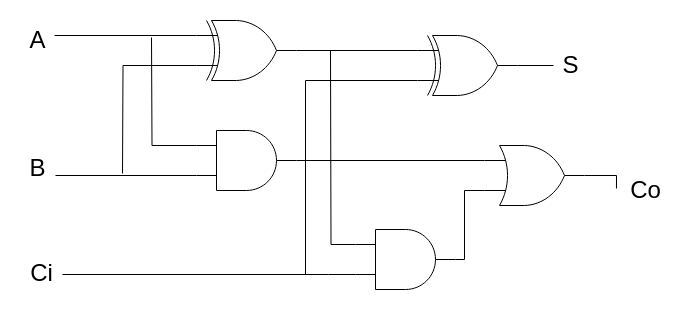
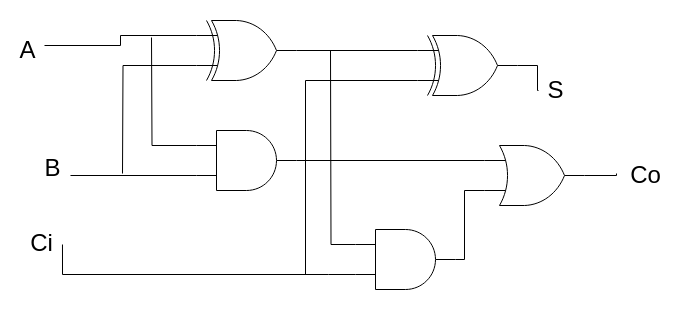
  <mxCell id="0" />
  <mxCell id="1" parent="0" />
  <mxCell id="2" style="edgeStyle=orthogonalEdgeStyle;rounded=0;orthogonalLoop=1;jettySize=auto;html=1;exitX=0;exitY=0.25;exitDx=0;exitDy=0;exitPerimeter=0;entryX=1;entryY=0.375;entryDx=0;entryDy=0;entryPerimeter=0;fontSize=24;endArrow=none;endFill=0;" parent="1" source="4" target="10" edge="1"><mxGeometry relative="1" as="geometry" /></mxCell>
  <mxCell id="3" style="edgeStyle=orthogonalEdgeStyle;rounded=0;orthogonalLoop=1;jettySize=auto;html=1;exitX=0;exitY=0.75;exitDx=0;exitDy=0;exitPerimeter=0;fontSize=24;endArrow=none;endFill=0;" parent="1" source="4" edge="1"><mxGeometry relative="1" as="geometry"><mxPoint x="122" y="173" as="targetPoint" /></mxGeometry></mxCell>
  <mxCell id="4" value="" style="verticalLabelPosition=bottom;shadow=0;dashed=0;align=center;html=1;verticalAlign=top;shape=mxgraph.electrical.logic_gates.logic_gate;operation=xor;" parent="1" vertex="1"><mxGeometry x="196" y="20" width="100" height="60" as="geometry" /></mxCell>
  <mxCell id="5" style="edgeStyle=orthogonalEdgeStyle;rounded=0;orthogonalLoop=1;jettySize=auto;html=1;exitX=0;exitY=0.75;exitDx=0;exitDy=0;exitPerimeter=0;entryX=1.029;entryY=0.675;entryDx=0;entryDy=0;entryPerimeter=0;fontSize=24;endArrow=none;endFill=0;" parent="1" source="7" target="11" edge="1"><mxGeometry relative="1" as="geometry" /></mxCell>
  <mxCell id="6" style="edgeStyle=orthogonalEdgeStyle;rounded=0;orthogonalLoop=1;jettySize=auto;html=1;exitX=0;exitY=0.25;exitDx=0;exitDy=0;exitPerimeter=0;fontSize=24;endArrow=none;endFill=0;" parent="1" source="7" edge="1"><mxGeometry relative="1" as="geometry"><mxPoint x="151" y="37" as="targetPoint" /></mxGeometry></mxCell>
  <mxCell id="7" value="" style="verticalLabelPosition=bottom;shadow=0;dashed=0;align=center;html=1;verticalAlign=top;shape=mxgraph.electrical.logic_gates.logic_gate;operation=and;" parent="1" vertex="1"><mxGeometry x="196" y="130" width="100" height="60" as="geometry" /></mxCell>
- <mxCell id="8" value="&lt;font size=&quot;5&quot;&gt;S&lt;/font&gt;" style="text;html=1;align=center;verticalAlign=middle;resizable=0;points=[];autosize=1;strokeColor=none;fillColor=none;" parent="1" vertex="1"><mxGeometry x="553" y="45" width="34" height="40" as="geometry" /></mxCell>
- <mxCell id="9" value="&lt;font size=&quot;5&quot;&gt;Co&lt;/font&gt;" style="text;html=1;align=center;verticalAlign=middle;resizable=0;points=[];autosize=1;strokeColor=none;fillColor=none;" parent="1" vertex="1"><mxGeometry x="620" y="170" width="49" height="40" as="geometry" /></mxCell>
- <mxCell id="10" value="&lt;font size=&quot;5&quot;&gt;A&lt;/font&gt;" style="text;html=1;align=center;verticalAlign=middle;resizable=0;points=[];autosize=1;strokeColor=none;fillColor=none;" parent="1" vertex="1"><mxGeometry x="20" y="20" width="34" height="40" as="geometry" /></mxCell>
- <mxCell id="11" value="&lt;font size=&quot;5&quot;&gt;B&lt;/font&gt;" style="text;html=1;align=center;verticalAlign=middle;resizable=0;points=[];autosize=1;strokeColor=none;fillColor=none;" parent="1" vertex="1"><mxGeometry x="20" y="148" width="34" height="40" as="geometry" /></mxCell>
- <mxCell id="12" value="&lt;font size=&quot;5&quot;&gt;Ci&lt;/font&gt;" style="text;html=1;align=center;verticalAlign=middle;resizable=0;points=[];autosize=1;strokeColor=none;fillColor=none;" parent="1" vertex="1"><mxGeometry x="20" y="253" width="41" height="40" as="geometry" /></mxCell>
+ <mxCell id="8" value="&lt;font size=&quot;5&quot;&gt;S&lt;/font&gt;" style="text;html=1;align=center;verticalAlign=middle;resizable=0;points=[];autosize=1;strokeColor=none;fillColor=none;" parent="1" vertex="1"><mxGeometry x="538" y="70" width="34" height="40" as="geometry" /></mxCell>
+ <mxCell id="9" value="&lt;font size=&quot;5&quot;&gt;Co&lt;/font&gt;" style="text;html=1;align=center;verticalAlign=middle;resizable=0;points=[];autosize=1;strokeColor=none;fillColor=none;" parent="1" vertex="1"><mxGeometry x="620" y="155" width="49" height="40" as="geometry" /></mxCell>
+ <mxCell id="10" value="&lt;font size=&quot;5&quot;&gt;A&lt;/font&gt;" style="text;html=1;align=center;verticalAlign=middle;resizable=0;points=[];autosize=1;strokeColor=none;fillColor=none;" parent="1" vertex="1"><mxGeometry x="10" y="30" width="34" height="40" as="geometry" /></mxCell>
+ <mxCell id="11" value="&lt;font size=&quot;5&quot;&gt;B&lt;/font&gt;" style="text;html=1;align=center;verticalAlign=middle;resizable=0;points=[];autosize=1;strokeColor=none;fillColor=none;" parent="1" vertex="1"><mxGeometry x="35" y="148" width="34" height="40" as="geometry" /></mxCell>
+ <mxCell id="12" value="&lt;font size=&quot;5&quot;&gt;Ci&lt;/font&gt;" style="text;html=1;align=center;verticalAlign=middle;resizable=0;points=[];autosize=1;strokeColor=none;fillColor=none;" parent="1" vertex="1"><mxGeometry x="20" y="223" width="41" height="40" as="geometry" /></mxCell>
  <mxCell id="13" style="edgeStyle=orthogonalEdgeStyle;rounded=0;orthogonalLoop=1;jettySize=auto;html=1;exitX=0;exitY=0.25;exitDx=0;exitDy=0;exitPerimeter=0;entryX=1;entryY=0.5;entryDx=0;entryDy=0;entryPerimeter=0;fontSize=24;endArrow=none;endFill=0;" parent="1" source="16" target="4" edge="1"><mxGeometry relative="1" as="geometry" /></mxCell>
  <mxCell id="14" style="edgeStyle=orthogonalEdgeStyle;rounded=0;orthogonalLoop=1;jettySize=auto;html=1;exitX=1;exitY=0.5;exitDx=0;exitDy=0;exitPerimeter=0;fontSize=24;endArrow=none;endFill=0;" parent="1" source="16" target="8" edge="1"><mxGeometry relative="1" as="geometry" /></mxCell>
  <mxCell id="15" style="edgeStyle=orthogonalEdgeStyle;rounded=0;orthogonalLoop=1;jettySize=auto;html=1;exitX=0;exitY=0.75;exitDx=0;exitDy=0;exitPerimeter=0;entryX=1.024;entryY=0.525;entryDx=0;entryDy=0;entryPerimeter=0;fontSize=24;endArrow=none;endFill=0;" parent="1" source="16" target="12" edge="1"><mxGeometry relative="1" as="geometry"><Array as="points"><mxPoint x="305" y="80" /><mxPoint x="305" y="274" /></Array></mxGeometry></mxCell>
  <mxCell id="16" value="" style="verticalLabelPosition=bottom;shadow=0;dashed=0;align=center;html=1;verticalAlign=top;shape=mxgraph.electrical.logic_gates.logic_gate;operation=xor;fontSize=24;" parent="1" vertex="1"><mxGeometry x="417" y="35" width="100" height="60" as="geometry" /></mxCell>
  <mxCell id="17" style="edgeStyle=orthogonalEdgeStyle;rounded=0;orthogonalLoop=1;jettySize=auto;html=1;exitX=0;exitY=0.25;exitDx=0;exitDy=0;exitPerimeter=0;entryX=1;entryY=0.5;entryDx=0;entryDy=0;entryPerimeter=0;fontSize=24;endArrow=none;endFill=0;" parent="1" source="19" target="7" edge="1"><mxGeometry relative="1" as="geometry" /></mxCell>
  <mxCell id="18" style="edgeStyle=orthogonalEdgeStyle;rounded=0;orthogonalLoop=1;jettySize=auto;html=1;exitX=1;exitY=0.5;exitDx=0;exitDy=0;exitPerimeter=0;entryX=-0.082;entryY=0.45;entryDx=0;entryDy=0;entryPerimeter=0;fontSize=24;endArrow=none;endFill=0;" parent="1" source="19" target="9" edge="1"><mxGeometry relative="1" as="geometry" /></mxCell>
  <mxCell id="19" value="" style="verticalLabelPosition=bottom;shadow=0;dashed=0;align=center;html=1;verticalAlign=top;shape=mxgraph.electrical.logic_gates.logic_gate;operation=or;fontSize=24;" parent="1" vertex="1"><mxGeometry x="484" y="145" width="100" height="60" as="geometry" /></mxCell>
  <mxCell id="20" style="edgeStyle=orthogonalEdgeStyle;rounded=0;orthogonalLoop=1;jettySize=auto;html=1;exitX=0;exitY=0.75;exitDx=0;exitDy=0;exitPerimeter=0;fontSize=24;endArrow=none;endFill=0;" parent="1" source="23" edge="1"><mxGeometry relative="1" as="geometry"><mxPoint x="300" y="274" as="targetPoint" /></mxGeometry></mxCell>
  <mxCell id="21" style="edgeStyle=orthogonalEdgeStyle;rounded=0;orthogonalLoop=1;jettySize=auto;html=1;exitX=0;exitY=0.25;exitDx=0;exitDy=0;exitPerimeter=0;fontSize=24;endArrow=none;endFill=0;" parent="1" source="23" edge="1"><mxGeometry relative="1" as="geometry"><mxPoint x="330" y="50" as="targetPoint" /></mxGeometry></mxCell>
  <mxCell id="22" style="edgeStyle=orthogonalEdgeStyle;rounded=0;orthogonalLoop=1;jettySize=auto;html=1;exitX=1;exitY=0.5;exitDx=0;exitDy=0;exitPerimeter=0;entryX=0;entryY=0.75;entryDx=0;entryDy=0;entryPerimeter=0;fontSize=24;endArrow=none;endFill=0;" parent="1" source="23" target="19" edge="1"><mxGeometry relative="1" as="geometry"><Array as="points"><mxPoint x="464" y="259" /><mxPoint x="464" y="190" /></Array></mxGeometry></mxCell>
  <mxCell id="23" value="" style="verticalLabelPosition=bottom;shadow=0;dashed=0;align=center;html=1;verticalAlign=top;shape=mxgraph.electrical.logic_gates.logic_gate;operation=and;fontSize=24;" parent="1" vertex="1"><mxGeometry x="355" y="229" width="100" height="60" as="geometry" /></mxCell>
